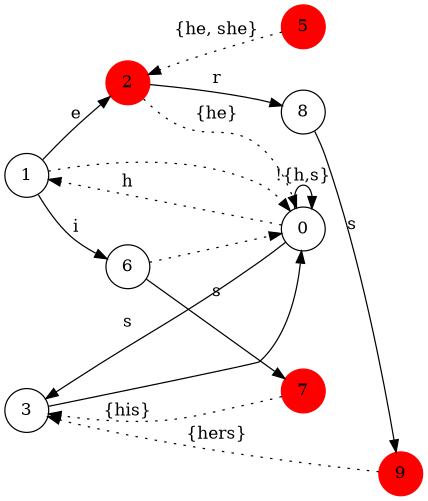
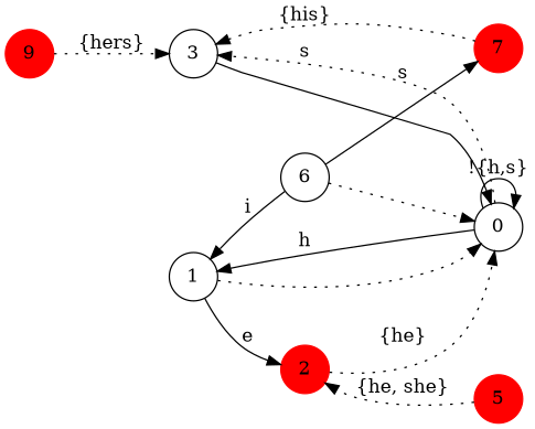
  digraph {
    rankdir=LR
    node [shape=circle]
    1
    3
    2 [color=red style=filled]
    6
-   8
    5 [color=red style=filled]
    7 [color=red style=filled]
    0
    9 [color=red style=filled]
    subgraph sub_1 {
      rank=same
      1
      3
    }
    subgraph sub_2 {
      rank=same
      2
      6
    }
    subgraph sub_3 {
      rank=same
-     8
      5
      7
    }
    1 -> 2 [label=e]
-   1 -> 6 [label=i]
+   6 -> 1 [label=i]
    1 -> 0 [style=dotted]
    3 -> 0 [style=solid]
-   2 -> 8 [label=r]
    2 -> 0 [label="{he}" style=dotted]
    6 -> 7 [label=s]
    6 -> 0 [style=dotted]
-   8 -> 9 [label=s]
    5 -> 2 [label="{he, she}" style=dotted]
    7 -> 3 [label="{his}" style=dotted]
-   0 -> 1 [label=h style=dotted]
-   0 -> 3 [label=s]
+   0 -> 1 [label=h]
+   0 -> 3 [label=s style=dotted]
    0 -> 0 [label="!{h,s}"]
    9 -> 3 [label="{hers}" style=dotted]
  }
